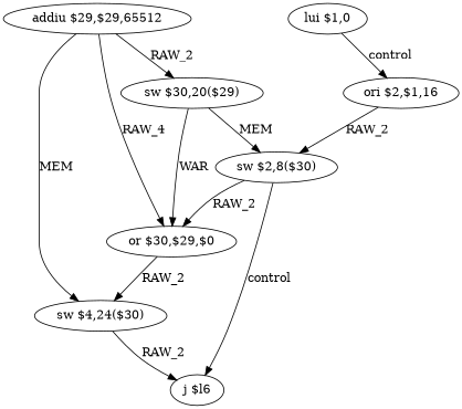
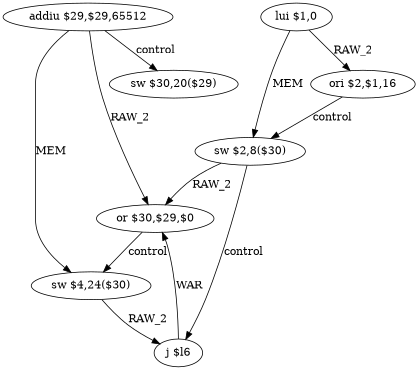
  digraph {
    node [shape=ellipse]
    n1 [label="addiu $29,$29,65512"]
    n2 [label="sw $30,20($29)"]
    n3 [label="or $30,$29,$0"]
    n4 [label="sw $4,24($30)"]
    n5 [label="sw $2,8($30)"]
    n6 [label="j $l6"]
    n7 [label="lui $1,0"]
    n8 [label="ori $2,$1,16"]
-   n1 -> n2 [label=RAW_2]
-   n1 -> n3 [label=RAW_4]
+   n1 -> n2 [label=control]
+   n1 -> n3 [label=RAW_2]
    n1 -> n4 [label=MEM]
-   n2 -> n3 [label=WAR]
-   n2 -> n5 [label=MEM]
-   n3 -> n4 [label=RAW_2]
+   n6 -> n3 [label=WAR]
+   n7 -> n5 [label=MEM]
+   n3 -> n4 [label=control]
    n4 -> n6 [label=RAW_2]
    n5 -> n3 [label=RAW_2]
    n5 -> n6 [label=control]
-   n7 -> n8 [label=control]
-   n8 -> n5 [label=RAW_2]
+   n7 -> n8 [label=RAW_2]
+   n8 -> n5 [label=control]
  }
